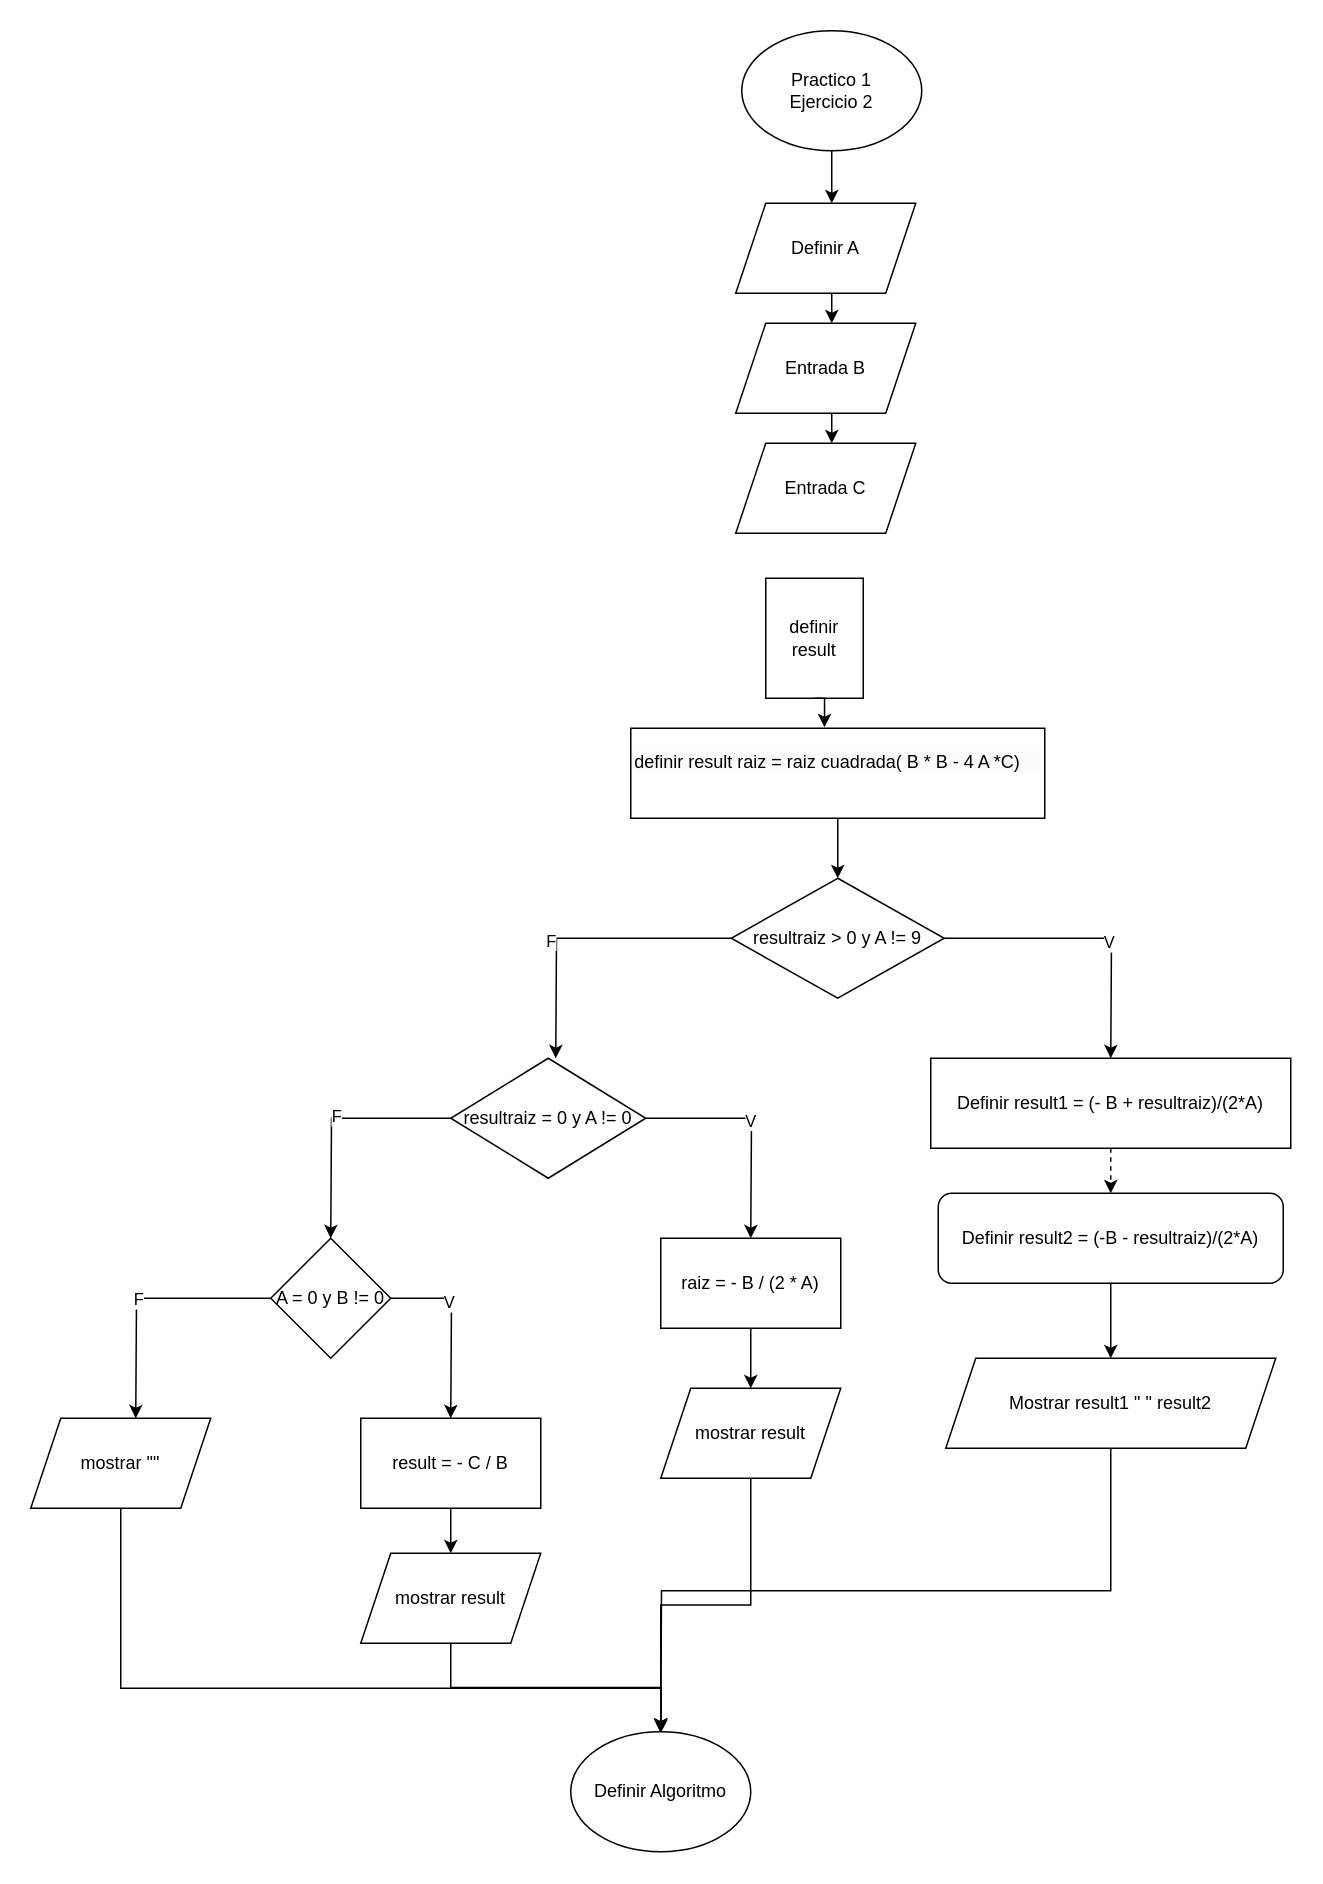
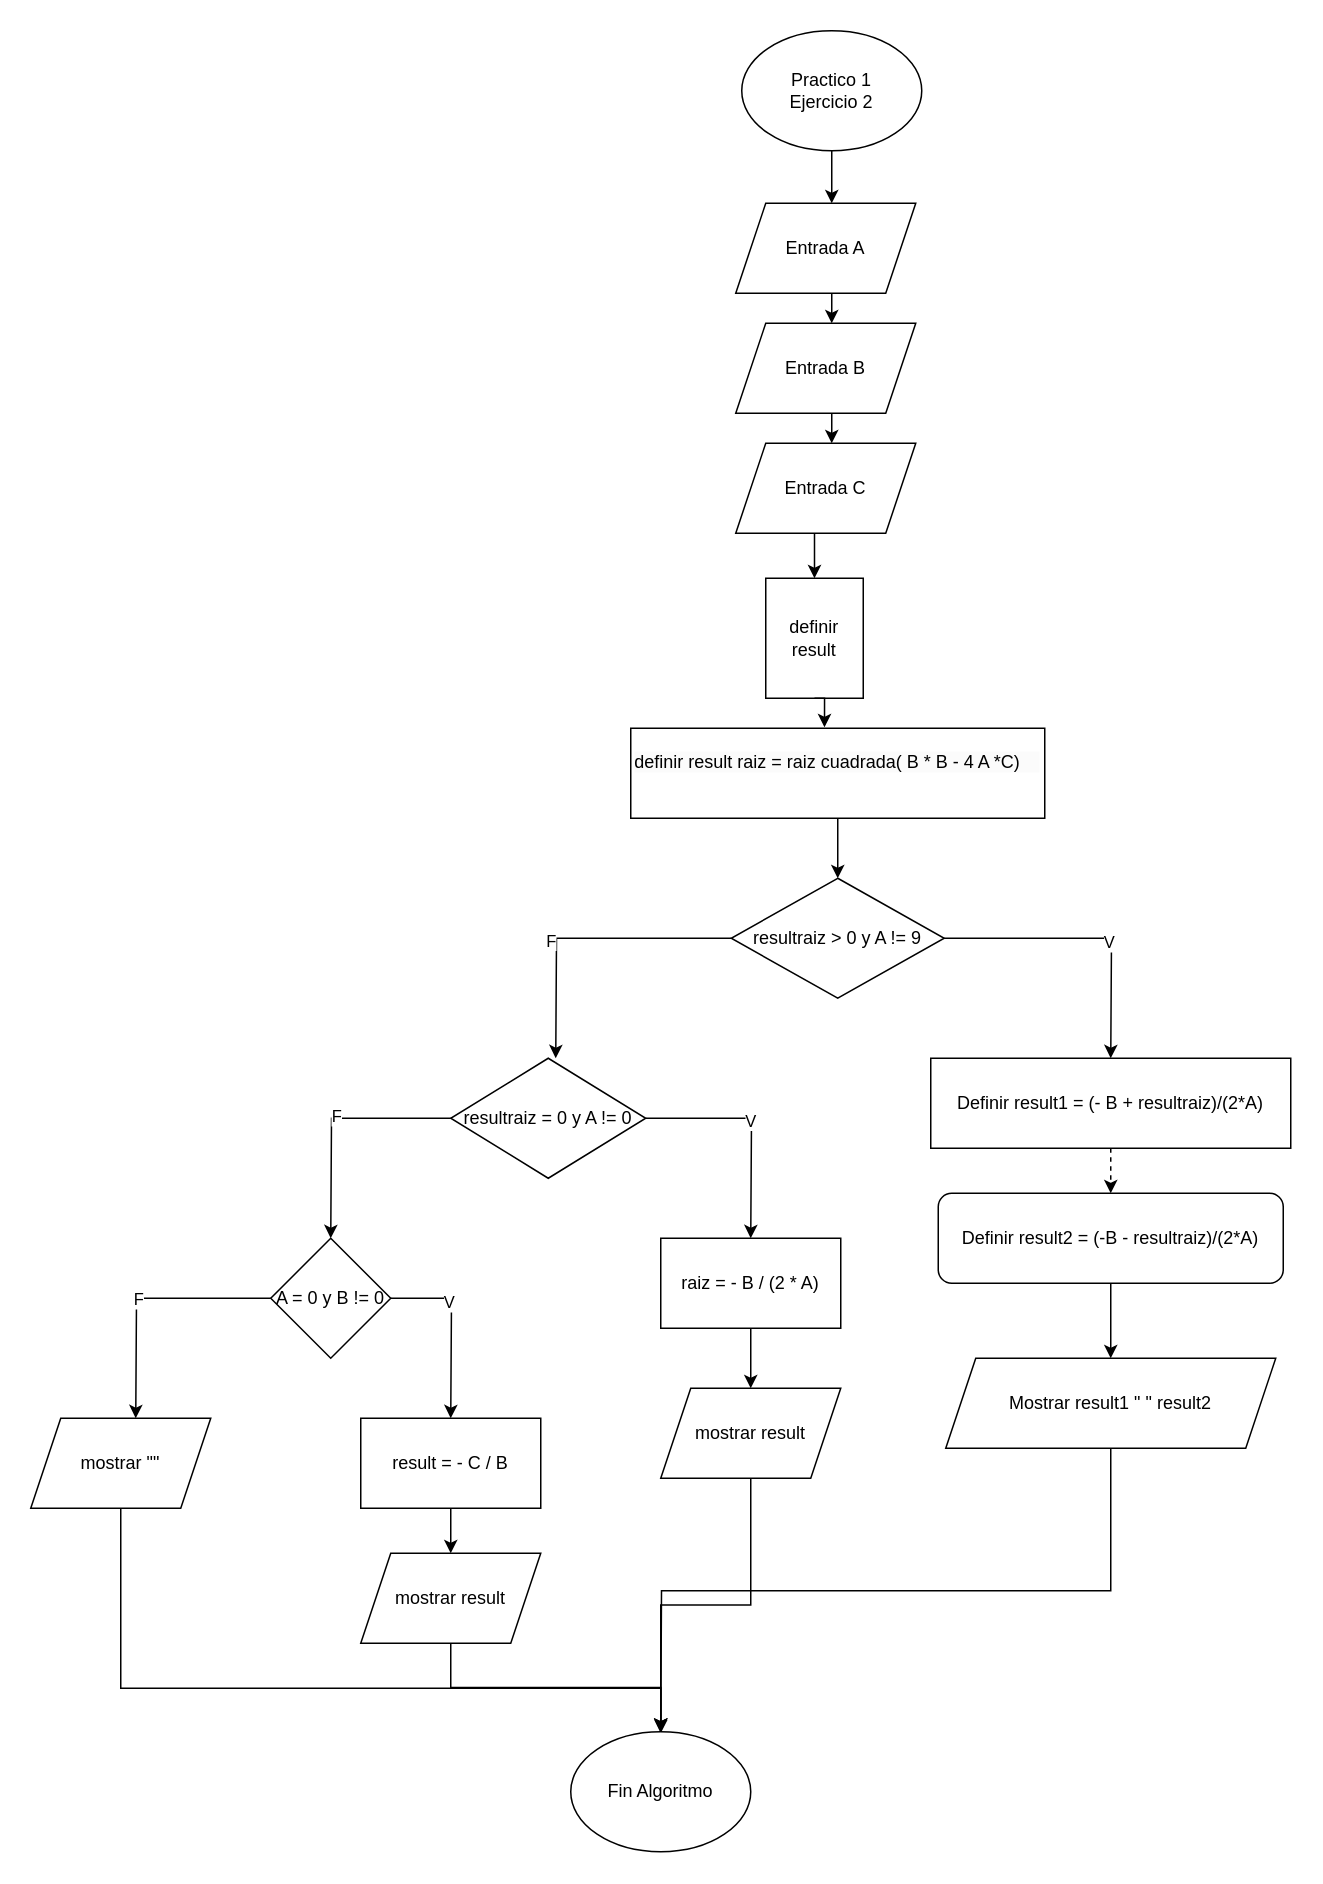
  <mxCell id="0" />
  <mxCell id="1" parent="0" />
  <mxCell id="2" style="edgeStyle=orthogonalEdgeStyle;rounded=0;orthogonalLoop=1;jettySize=auto;html=1;exitX=0.5;exitY=1;exitDx=0;exitDy=0;entryX=0.5;entryY=0;entryDx=0;entryDy=0;" parent="1" source="3" edge="1"><mxGeometry relative="1" as="geometry"><mxPoint x="554" y="135" as="targetPoint" /></mxGeometry></mxCell>
  <mxCell id="3" value="Practico 1&lt;div&gt;Ejercicio 2&lt;/div&gt;" style="ellipse;whiteSpace=wrap;html=1;" parent="1" vertex="1"><mxGeometry x="494" y="20" width="120" height="80" as="geometry" /></mxCell>
  <mxCell id="4" style="edgeStyle=orthogonalEdgeStyle;rounded=0;orthogonalLoop=1;jettySize=auto;html=1;exitX=0.5;exitY=1;exitDx=0;exitDy=0;entryX=0.5;entryY=0;entryDx=0;entryDy=0;" parent="1" edge="1"><mxGeometry relative="1" as="geometry"><mxPoint x="554" y="195" as="sourcePoint" /><mxPoint x="554" y="215" as="targetPoint" /></mxGeometry></mxCell>
  <mxCell id="5" style="edgeStyle=orthogonalEdgeStyle;rounded=0;orthogonalLoop=1;jettySize=auto;html=1;exitX=0.5;exitY=1;exitDx=0;exitDy=0;entryX=0.5;entryY=0;entryDx=0;entryDy=0;" parent="1" edge="1"><mxGeometry relative="1" as="geometry"><mxPoint x="554" y="275" as="sourcePoint" /><mxPoint x="554" y="295" as="targetPoint" /></mxGeometry></mxCell>
+ <mxCell id="6" style="edgeStyle=orthogonalEdgeStyle;rounded=0;orthogonalLoop=1;jettySize=auto;html=1;exitX=0.5;exitY=1;exitDx=0;exitDy=0;entryX=0.5;entryY=0;entryDx=0;entryDy=0;" edge="1" parent="1" source="7" target="10"><mxGeometry relative="1" as="geometry" /></mxCell>
  <mxCell id="7" value="Entrada C" style="shape=parallelogram;perimeter=parallelogramPerimeter;whiteSpace=wrap;html=1;fixedSize=1;" vertex="1" parent="1"><mxGeometry x="490" y="295" width="120" height="60" as="geometry" /></mxCell>
  <mxCell id="8" value="Entrada B" style="shape=parallelogram;perimeter=parallelogramPerimeter;whiteSpace=wrap;html=1;fixedSize=1;" vertex="1" parent="1"><mxGeometry x="490" y="215" width="120" height="60" as="geometry" /></mxCell>
- <mxCell id="9" value="Definir A" style="shape=parallelogram;perimeter=parallelogramPerimeter;whiteSpace=wrap;html=1;fixedSize=1;" vertex="1" parent="1"><mxGeometry x="490" y="135" width="120" height="60" as="geometry" /></mxCell>
+ <mxCell id="9" value="Entrada A" style="shape=parallelogram;perimeter=parallelogramPerimeter;whiteSpace=wrap;html=1;fixedSize=1;" vertex="1" parent="1"><mxGeometry x="490" y="135" width="120" height="60" as="geometry" /></mxCell>
  <mxCell id="10" value="definir result" style="whiteSpace=wrap;html=1;aspect=fixed;" vertex="1" parent="1"><mxGeometry x="510" y="385" width="65" height="80" as="geometry" /></mxCell>
  <mxCell id="11" style="edgeStyle=orthogonalEdgeStyle;rounded=0;orthogonalLoop=1;jettySize=auto;html=1;exitX=0.5;exitY=1;exitDx=0;exitDy=0;" edge="1" parent="1" source="12" target="18"><mxGeometry relative="1" as="geometry"><mxPoint x="558" y="625" as="targetPoint" /></mxGeometry></mxCell>
  <mxCell id="12" value="&#10;&lt;span style=&quot;color: rgb(0, 0, 0); font-family: Helvetica; font-size: 12px; font-style: normal; font-variant-ligatures: normal; font-variant-caps: normal; font-weight: 400; letter-spacing: normal; orphans: 2; text-align: center; text-indent: 0px; text-transform: none; widows: 2; word-spacing: 0px; -webkit-text-stroke-width: 0px; white-space: normal; background-color: rgb(251, 251, 251); text-decoration-thickness: initial; text-decoration-style: initial; text-decoration-color: initial; display: inline !important; float: none;&quot;&gt;definir result raiz = raiz cuadrada( B * B - 4 A *C)&lt;/span&gt;&lt;span style=&quot;forced-color-adjust: none; color: rgb(0, 0, 0); font-family: Helvetica; font-size: 12px; font-style: normal; font-variant-ligatures: normal; font-variant-caps: normal; font-weight: 400; letter-spacing: normal; orphans: 2; text-align: center; text-indent: 0px; text-transform: none; widows: 2; word-spacing: 0px; -webkit-text-stroke-width: 0px; background-color: rgb(251, 251, 251); text-decoration-thickness: initial; text-decoration-style: initial; text-decoration-color: initial; white-space: pre;&quot;&gt;&lt;span style=&quot;white-space: pre;&quot;&gt;&amp;nbsp;&amp;nbsp;&amp;nbsp;&amp;nbsp;&lt;/span&gt;&lt;/span&gt;&#10;&#10;" style="whiteSpace=wrap;html=1;" vertex="1" parent="1"><mxGeometry x="420" y="485" width="276" height="60" as="geometry" /></mxCell>
  <mxCell id="13" style="edgeStyle=orthogonalEdgeStyle;rounded=0;orthogonalLoop=1;jettySize=auto;html=1;exitX=0.5;exitY=1;exitDx=0;exitDy=0;entryX=0.468;entryY=-0.01;entryDx=0;entryDy=0;entryPerimeter=0;" edge="1" parent="1" source="10" target="12"><mxGeometry relative="1" as="geometry" /></mxCell>
  <mxCell id="14" style="edgeStyle=orthogonalEdgeStyle;rounded=0;orthogonalLoop=1;jettySize=auto;html=1;exitX=1;exitY=0.5;exitDx=0;exitDy=0;" edge="1" parent="1" source="18"><mxGeometry relative="1" as="geometry"><mxPoint x="740" y="705" as="targetPoint" /></mxGeometry></mxCell>
  <mxCell id="15" value="V" style="edgeLabel;html=1;align=center;verticalAlign=middle;resizable=0;points=[];" vertex="1" connectable="0" parent="14"><mxGeometry x="0.194" y="-2" relative="1" as="geometry"><mxPoint as="offset" /></mxGeometry></mxCell>
  <mxCell id="16" style="edgeStyle=orthogonalEdgeStyle;rounded=0;orthogonalLoop=1;jettySize=auto;html=1;exitX=0;exitY=0.5;exitDx=0;exitDy=0;" edge="1" parent="1" source="18"><mxGeometry relative="1" as="geometry"><mxPoint x="370" y="705" as="targetPoint" /></mxGeometry></mxCell>
  <mxCell id="17" value="F" style="edgeLabel;html=1;align=center;verticalAlign=middle;resizable=0;points=[];" vertex="1" connectable="0" parent="16"><mxGeometry x="0.204" y="-4" relative="1" as="geometry"><mxPoint as="offset" /></mxGeometry></mxCell>
  <mxCell id="18" value="resultraiz &amp;gt; 0 y A != 9" style="rhombus;whiteSpace=wrap;html=1;" vertex="1" parent="1"><mxGeometry x="487" y="585" width="142" height="80" as="geometry" /></mxCell>
  <mxCell id="19" style="edgeStyle=orthogonalEdgeStyle;rounded=0;orthogonalLoop=1;jettySize=auto;html=1;exitX=0.5;exitY=1;exitDx=0;exitDy=0;entryX=0.5;entryY=0;entryDx=0;entryDy=0;dashed=1;" edge="1" parent="1" source="20" target="22"><mxGeometry relative="1" as="geometry" /></mxCell>
  <mxCell id="20" value="Definir result1 = (- B + resultraiz)/(2*A)" style="rounded=0;whiteSpace=wrap;html=1;" vertex="1" parent="1"><mxGeometry x="620" y="705" width="240" height="60" as="geometry" /></mxCell>
  <mxCell id="21" style="edgeStyle=orthogonalEdgeStyle;rounded=0;orthogonalLoop=1;jettySize=auto;html=1;exitX=0.5;exitY=1;exitDx=0;exitDy=0;" edge="1" parent="1" source="22" target="24"><mxGeometry relative="1" as="geometry"><mxPoint x="740" y="895" as="targetPoint" /></mxGeometry></mxCell>
  <mxCell id="22" value="Definir result2 = (-B - resultraiz)/(2*A)" style="whiteSpace=wrap;html=1;rounded=1;" vertex="1" parent="1"><mxGeometry x="625" y="795" width="230" height="60" as="geometry" /></mxCell>
  <mxCell id="23" style="edgeStyle=orthogonalEdgeStyle;rounded=0;orthogonalLoop=1;jettySize=auto;html=1;exitX=0.5;exitY=1;exitDx=0;exitDy=0;" edge="1" parent="1" source="24"><mxGeometry relative="1" as="geometry"><mxPoint x="440" y="1155" as="targetPoint" /></mxGeometry></mxCell>
  <mxCell id="24" value="Mostrar result1 &quot; &quot; result2" style="shape=parallelogram;perimeter=parallelogramPerimeter;whiteSpace=wrap;html=1;fixedSize=1;" vertex="1" parent="1"><mxGeometry x="630" y="905" width="220" height="60" as="geometry" /></mxCell>
  <mxCell id="25" style="edgeStyle=orthogonalEdgeStyle;rounded=0;orthogonalLoop=1;jettySize=auto;html=1;exitX=1;exitY=0.5;exitDx=0;exitDy=0;" edge="1" parent="1" source="29"><mxGeometry relative="1" as="geometry"><mxPoint x="500" y="825" as="targetPoint" /></mxGeometry></mxCell>
  <mxCell id="26" value="V" style="edgeLabel;html=1;align=center;verticalAlign=middle;resizable=0;points=[];" vertex="1" connectable="0" parent="25"><mxGeometry x="-0.039" y="-1" relative="1" as="geometry"><mxPoint as="offset" /></mxGeometry></mxCell>
  <mxCell id="27" style="edgeStyle=orthogonalEdgeStyle;rounded=0;orthogonalLoop=1;jettySize=auto;html=1;exitX=0;exitY=0.5;exitDx=0;exitDy=0;" edge="1" parent="1" source="29"><mxGeometry relative="1" as="geometry"><mxPoint x="220" y="825" as="targetPoint" /></mxGeometry></mxCell>
  <mxCell id="28" value="F" style="edgeLabel;html=1;align=center;verticalAlign=middle;resizable=0;points=[];" vertex="1" connectable="0" parent="27"><mxGeometry x="-0.032" y="-2" relative="1" as="geometry"><mxPoint as="offset" /></mxGeometry></mxCell>
  <mxCell id="29" value="resultraiz = 0 y A != 0" style="rhombus;whiteSpace=wrap;html=1;" vertex="1" parent="1"><mxGeometry x="300" y="705" width="130" height="80" as="geometry" /></mxCell>
  <mxCell id="30" style="edgeStyle=orthogonalEdgeStyle;rounded=0;orthogonalLoop=1;jettySize=auto;html=1;exitX=0.5;exitY=1;exitDx=0;exitDy=0;" edge="1" parent="1" source="31" target="33"><mxGeometry relative="1" as="geometry"><mxPoint x="500" y="925" as="targetPoint" /></mxGeometry></mxCell>
  <mxCell id="31" value="raiz = - B / (2 * A)" style="rounded=0;whiteSpace=wrap;html=1;" vertex="1" parent="1"><mxGeometry x="440" y="825" width="120" height="60" as="geometry" /></mxCell>
  <mxCell id="32" style="edgeStyle=orthogonalEdgeStyle;rounded=0;orthogonalLoop=1;jettySize=auto;html=1;exitX=0.5;exitY=1;exitDx=0;exitDy=0;" edge="1" parent="1" source="33" target="45"><mxGeometry relative="1" as="geometry" /></mxCell>
  <mxCell id="33" value="mostrar result" style="shape=parallelogram;perimeter=parallelogramPerimeter;whiteSpace=wrap;html=1;fixedSize=1;" vertex="1" parent="1"><mxGeometry x="440" y="925" width="120" height="60" as="geometry" /></mxCell>
  <mxCell id="34" style="edgeStyle=orthogonalEdgeStyle;rounded=0;orthogonalLoop=1;jettySize=auto;html=1;exitX=0;exitY=0.5;exitDx=0;exitDy=0;" edge="1" parent="1" source="38"><mxGeometry relative="1" as="geometry"><mxPoint x="90" y="945" as="targetPoint" /></mxGeometry></mxCell>
  <mxCell id="35" value="F" style="edgeLabel;html=1;align=center;verticalAlign=middle;resizable=0;points=[];" vertex="1" connectable="0" parent="34"><mxGeometry x="0.048" relative="1" as="geometry"><mxPoint as="offset" /></mxGeometry></mxCell>
  <mxCell id="36" style="edgeStyle=orthogonalEdgeStyle;rounded=0;orthogonalLoop=1;jettySize=auto;html=1;exitX=1;exitY=0.5;exitDx=0;exitDy=0;" edge="1" parent="1" source="38"><mxGeometry relative="1" as="geometry"><mxPoint x="300" y="945" as="targetPoint" /></mxGeometry></mxCell>
  <mxCell id="37" value="V" style="edgeLabel;html=1;align=center;verticalAlign=middle;resizable=0;points=[];" vertex="1" connectable="0" parent="36"><mxGeometry x="-0.366" y="-2" relative="1" as="geometry"><mxPoint as="offset" /></mxGeometry></mxCell>
  <mxCell id="38" value="A = 0 y B != 0" style="rhombus;whiteSpace=wrap;html=1;" vertex="1" parent="1"><mxGeometry x="180" y="825" width="80" height="80" as="geometry" /></mxCell>
  <mxCell id="39" style="edgeStyle=orthogonalEdgeStyle;rounded=0;orthogonalLoop=1;jettySize=auto;html=1;exitX=0.5;exitY=1;exitDx=0;exitDy=0;" edge="1" parent="1" source="40" target="42"><mxGeometry relative="1" as="geometry" /></mxCell>
  <mxCell id="40" value="result = - C / B" style="rounded=0;whiteSpace=wrap;html=1;" vertex="1" parent="1"><mxGeometry x="240" y="945" width="120" height="60" as="geometry" /></mxCell>
  <mxCell id="41" style="edgeStyle=orthogonalEdgeStyle;rounded=0;orthogonalLoop=1;jettySize=auto;html=1;exitX=0.5;exitY=1;exitDx=0;exitDy=0;" edge="1" parent="1" source="42" target="45"><mxGeometry relative="1" as="geometry" /></mxCell>
  <mxCell id="42" value="mostrar result" style="shape=parallelogram;perimeter=parallelogramPerimeter;whiteSpace=wrap;html=1;fixedSize=1;" vertex="1" parent="1"><mxGeometry x="240" y="1035" width="120" height="60" as="geometry" /></mxCell>
  <mxCell id="43" style="edgeStyle=orthogonalEdgeStyle;rounded=0;orthogonalLoop=1;jettySize=auto;html=1;exitX=0.5;exitY=1;exitDx=0;exitDy=0;" edge="1" parent="1" source="44" target="45"><mxGeometry relative="1" as="geometry"><Array as="points"><mxPoint x="80" y="1125" /><mxPoint x="440" y="1125" /></Array></mxGeometry></mxCell>
  <mxCell id="44" value="mostrar &quot;&quot;" style="shape=parallelogram;perimeter=parallelogramPerimeter;whiteSpace=wrap;html=1;fixedSize=1;" vertex="1" parent="1"><mxGeometry x="20" y="945" width="120" height="60" as="geometry" /></mxCell>
- <mxCell id="45" value="Definir Algoritmo" style="ellipse;whiteSpace=wrap;html=1;" vertex="1" parent="1"><mxGeometry x="380" y="1154" width="120" height="80" as="geometry" /></mxCell>
+ <mxCell id="45" value="Fin Algoritmo" style="ellipse;whiteSpace=wrap;html=1;" vertex="1" parent="1"><mxGeometry x="380" y="1154" width="120" height="80" as="geometry" /></mxCell>
